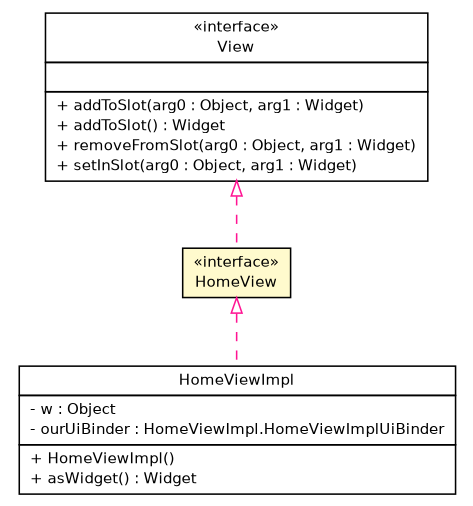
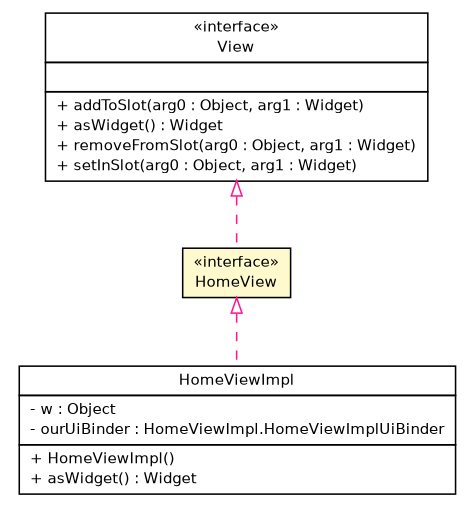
  digraph {
    nodesep=0.25
    ranksep=0.5
    node [fontcolor=black fontname=Helvetica fontsize=10.0 shape=plaintext]
    edge [arrowtail=empty color=deeppink dir=back fontname=Helvetica fontsize=10 headport=p labelfontname=Helvetica labelfontsize=10 style=dashed tailport=p]
    n1 [label=<<table title="br.net.meditec.client.telas.home.HomePresenter.HomeView" border="0" cellborder="1" cellspacing="0" cellpadding="2" port="p" bgcolor="lemonChiffon" href="./HomePresenter.HomeView.html"> 		<tr><td><table border="0" cellspacing="0" cellpadding="1"> <tr><td align="center" balign="center"> &#171;interface&#187; </td></tr> <tr><td align="center" balign="center"> HomeView </td></tr> 		</table></td></tr> 		</table>>]
    n2 [label=<<table title="br.net.meditec.client.telas.home.HomeViewImpl" border="0" cellborder="1" cellspacing="0" cellpadding="2" port="p" href="./HomeViewImpl.html"> 		<tr><td><table border="0" cellspacing="0" cellpadding="1"> <tr><td align="center" balign="center"> HomeViewImpl </td></tr> 		</table></td></tr> 		<tr><td><table border="0" cellspacing="0" cellpadding="1"> <tr><td align="left" balign="left"> - w : Object </td></tr> <tr><td align="left" balign="left"> - ourUiBinder : HomeViewImpl.HomeViewImplUiBinder </td></tr> 		</table></td></tr> 		<tr><td><table border="0" cellspacing="0" cellpadding="1"> <tr><td align="left" balign="left"> + HomeViewImpl() </td></tr> <tr><td align="left" balign="left"> + asWidget() : Widget </td></tr> 		</table></td></tr> 		</table>>]
-   n3 [label=<<table title="com.gwtplatform.mvp.client.View" border="0" cellborder="1" cellspacing="0" cellpadding="2" port="p" href="http://java.sun.com/j2se/1.4.2/docs/api/com/gwtplatform/mvp/client/View.html"> 		<tr><td><table border="0" cellspacing="0" cellpadding="1"> <tr><td align="center" balign="center"> &#171;interface&#187; </td></tr> <tr><td align="center" balign="center"> View </td></tr> 		</table></td></tr> 		<tr><td><table border="0" cellspacing="0" cellpadding="1"> <tr><td align="left" balign="left">  </td></tr> 		</table></td></tr> 		<tr><td><table border="0" cellspacing="0" cellpadding="1"> <tr><td align="left" balign="left"> + addToSlot(arg0 : Object, arg1 : Widget) </td></tr> <tr><td align="left" balign="left"> + addToSlot() : Widget </td></tr> <tr><td align="left" balign="left"> + removeFromSlot(arg0 : Object, arg1 : Widget) </td></tr> <tr><td align="left" balign="left"> + setInSlot(arg0 : Object, arg1 : Widget) </td></tr> 		</table></td></tr> 		</table>>]
+   n3 [label=<<table title="com.gwtplatform.mvp.client.View" border="0" cellborder="1" cellspacing="0" cellpadding="2" port="p" href="http://java.sun.com/j2se/1.4.2/docs/api/com/gwtplatform/mvp/client/View.html"> 		<tr><td><table border="0" cellspacing="0" cellpadding="1"> <tr><td align="center" balign="center"> &#171;interface&#187; </td></tr> <tr><td align="center" balign="center"> View </td></tr> 		</table></td></tr> 		<tr><td><table border="0" cellspacing="0" cellpadding="1"> <tr><td align="left" balign="left">  </td></tr> 		</table></td></tr> 		<tr><td><table border="0" cellspacing="0" cellpadding="1"> <tr><td align="left" balign="left"> + addToSlot(arg0 : Object, arg1 : Widget) </td></tr> <tr><td align="left" balign="left"> + asWidget() : Widget </td></tr> <tr><td align="left" balign="left"> + removeFromSlot(arg0 : Object, arg1 : Widget) </td></tr> <tr><td align="left" balign="left"> + setInSlot(arg0 : Object, arg1 : Widget) </td></tr> 		</table></td></tr> 		</table>>]
    n1 -> n2
    n3 -> n1
  }
